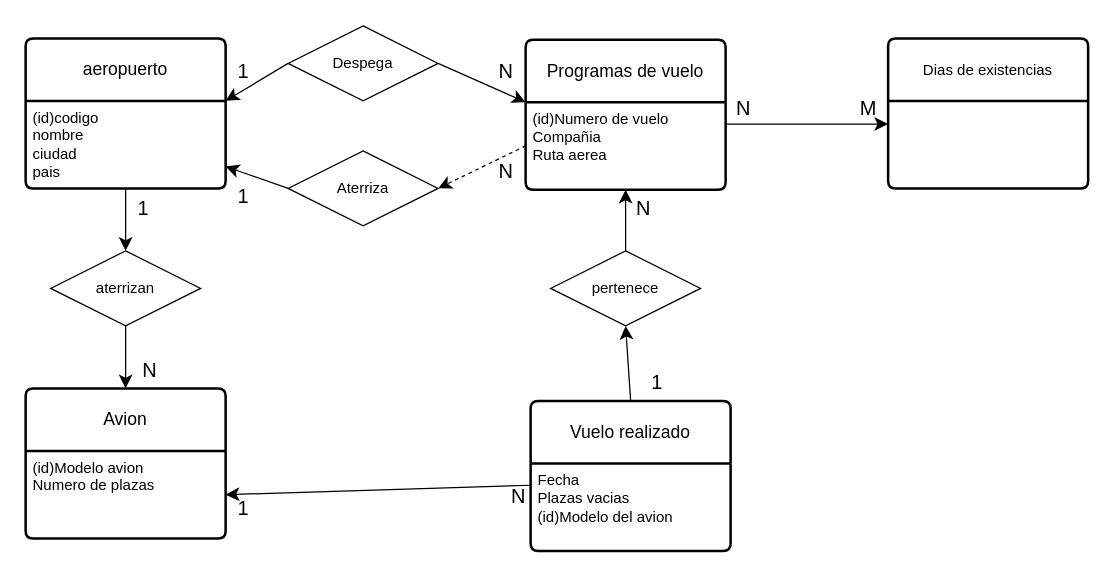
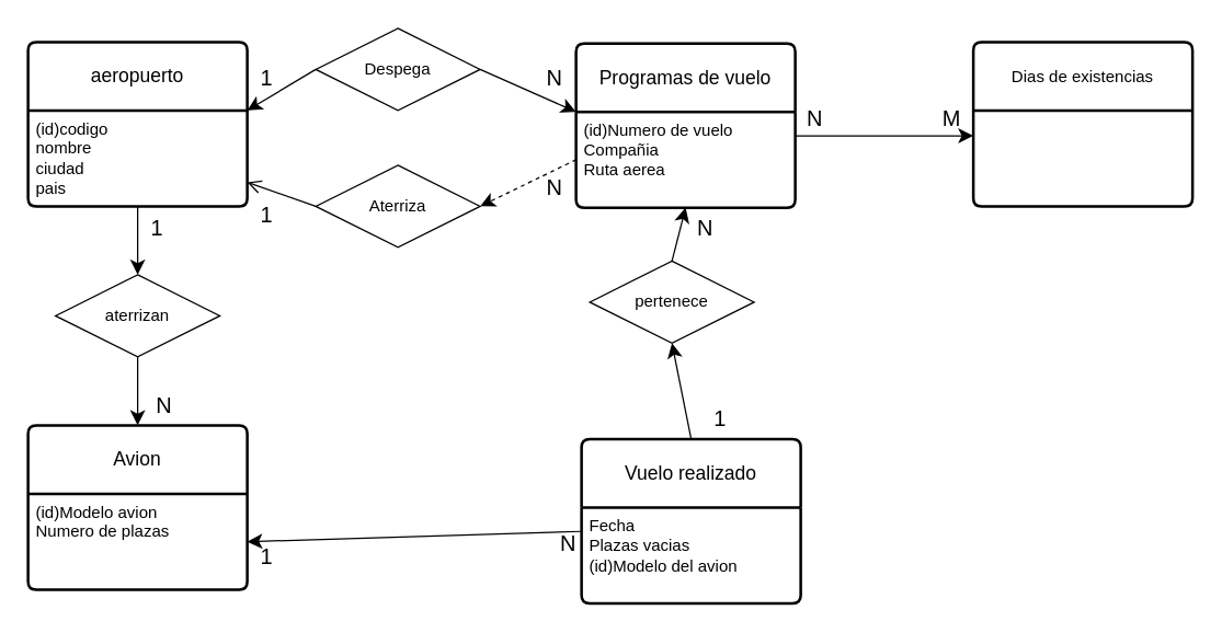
  <mxCell id="0" />
  <mxCell id="1" parent="0" />
  <mxCell id="2" value="aeropuerto" style="swimlane;childLayout=stackLayout;horizontal=1;startSize=50;horizontalStack=0;rounded=1;fontSize=14;fontStyle=0;strokeWidth=2;resizeParent=0;resizeLast=1;shadow=0;dashed=0;align=center;arcSize=4;whiteSpace=wrap;html=1;" vertex="1" parent="1"><mxGeometry x="20" y="30" width="160" height="120" as="geometry" /></mxCell>
  <mxCell id="3" value="(id)codigo&lt;div&gt;nombre&lt;/div&gt;&lt;div&gt;ciudad&lt;/div&gt;&lt;div&gt;pais&lt;/div&gt;" style="align=left;strokeColor=none;fillColor=none;spacingLeft=4;spacingRight=4;fontSize=12;verticalAlign=top;resizable=0;rotatable=0;part=1;html=1;whiteSpace=wrap;" vertex="1" parent="2"><mxGeometry y="50" width="160" height="70" as="geometry" /></mxCell>
  <mxCell id="4" value="Avion" style="swimlane;childLayout=stackLayout;horizontal=1;startSize=50;horizontalStack=0;rounded=1;fontSize=14;fontStyle=0;strokeWidth=2;resizeParent=0;resizeLast=1;shadow=0;dashed=0;align=center;arcSize=4;whiteSpace=wrap;html=1;" vertex="1" parent="1"><mxGeometry x="20" y="310" width="160" height="120" as="geometry" /></mxCell>
  <mxCell id="5" value="(id)Modelo avion&lt;div&gt;Numero de plazas&lt;/div&gt;" style="align=left;strokeColor=none;fillColor=none;spacingLeft=4;spacingRight=4;fontSize=12;verticalAlign=top;resizable=0;rotatable=0;part=1;html=1;whiteSpace=wrap;" vertex="1" parent="4"><mxGeometry y="50" width="160" height="70" as="geometry" /></mxCell>
  <mxCell id="6" style="edgeStyle=none;curved=1;rounded=0;orthogonalLoop=1;jettySize=auto;html=1;exitX=0.5;exitY=1;exitDx=0;exitDy=0;entryX=0.5;entryY=0;entryDx=0;entryDy=0;fontSize=12;startSize=8;endSize=8;" edge="1" parent="1" source="7" target="4"><mxGeometry relative="1" as="geometry" /></mxCell>
  <mxCell id="7" value="aterrizan" style="shape=rhombus;perimeter=rhombusPerimeter;whiteSpace=wrap;html=1;align=center;" vertex="1" parent="1"><mxGeometry x="40" y="200" width="120" height="60" as="geometry" /></mxCell>
  <mxCell id="8" style="edgeStyle=none;curved=1;rounded=0;orthogonalLoop=1;jettySize=auto;html=1;exitX=0.5;exitY=1;exitDx=0;exitDy=0;entryX=0.5;entryY=0;entryDx=0;entryDy=0;fontSize=12;startSize=8;endSize=8;" edge="1" parent="1" source="3" target="7"><mxGeometry relative="1" as="geometry" /></mxCell>
  <mxCell id="9" value="1" style="text;html=1;align=center;verticalAlign=middle;resizable=0;points=[];autosize=1;strokeColor=none;fillColor=none;fontSize=16;" vertex="1" parent="1"><mxGeometry x="99" y="151" width="30" height="30" as="geometry" /></mxCell>
  <mxCell id="10" value="N" style="text;html=1;align=center;verticalAlign=middle;resizable=0;points=[];autosize=1;strokeColor=none;fillColor=none;fontSize=16;" vertex="1" parent="1"><mxGeometry x="99" y="280" width="40" height="30" as="geometry" /></mxCell>
  <mxCell id="11" value="Programas de vuelo" style="swimlane;childLayout=stackLayout;horizontal=1;startSize=50;horizontalStack=0;rounded=1;fontSize=14;fontStyle=0;strokeWidth=2;resizeParent=0;resizeLast=1;shadow=0;dashed=0;align=center;arcSize=4;whiteSpace=wrap;html=1;" vertex="1" parent="1"><mxGeometry x="420" y="31" width="160" height="120" as="geometry" /></mxCell>
  <mxCell id="12" value="&lt;div&gt;(id)Numero de vuelo&lt;/div&gt;Compañia&lt;div&gt;Ruta aerea&lt;/div&gt;&lt;div&gt;&lt;br&gt;&lt;/div&gt;" style="align=left;strokeColor=none;fillColor=none;spacingLeft=4;spacingRight=4;fontSize=12;verticalAlign=top;resizable=0;rotatable=0;part=1;html=1;whiteSpace=wrap;" vertex="1" parent="11"><mxGeometry y="50" width="160" height="70" as="geometry" /></mxCell>
  <mxCell id="13" style="edgeStyle=none;curved=1;rounded=0;orthogonalLoop=1;jettySize=auto;html=1;exitX=0;exitY=0.5;exitDx=0;exitDy=0;entryX=1;entryY=0;entryDx=0;entryDy=0;fontSize=12;startSize=8;endSize=8;" edge="1" parent="1" source="15" target="3"><mxGeometry relative="1" as="geometry" /></mxCell>
  <mxCell id="14" style="edgeStyle=none;curved=1;rounded=0;orthogonalLoop=1;jettySize=auto;html=1;exitX=1;exitY=0.5;exitDx=0;exitDy=0;entryX=0;entryY=0;entryDx=0;entryDy=0;fontSize=12;startSize=8;endSize=8;" edge="1" parent="1" source="15" target="12"><mxGeometry relative="1" as="geometry" /></mxCell>
  <mxCell id="15" value="Despega" style="shape=rhombus;perimeter=rhombusPerimeter;whiteSpace=wrap;html=1;align=center;" vertex="1" parent="1"><mxGeometry x="230" y="20" width="120" height="60" as="geometry" /></mxCell>
- <mxCell id="16" style="edgeStyle=none;curved=1;rounded=0;orthogonalLoop=1;jettySize=auto;html=1;exitX=0;exitY=0.5;exitDx=0;exitDy=0;entryX=1;entryY=0.75;entryDx=0;entryDy=0;fontSize=12;startSize=8;endSize=8;" edge="1" parent="1" source="17" target="3"><mxGeometry relative="1" as="geometry" /></mxCell>
+ <mxCell id="16" style="edgeStyle=none;curved=1;rounded=0;orthogonalLoop=1;jettySize=auto;html=1;exitX=0;exitY=0.5;exitDx=0;exitDy=0;entryX=1;entryY=0.75;entryDx=0;entryDy=0;fontSize=12;startSize=8;endSize=8;endArrow=open;" edge="1" parent="1" source="17" target="3"><mxGeometry relative="1" as="geometry" /></mxCell>
  <mxCell id="17" value="Aterriza" style="shape=rhombus;perimeter=rhombusPerimeter;whiteSpace=wrap;html=1;align=center;" vertex="1" parent="1"><mxGeometry x="230" y="120" width="120" height="60" as="geometry" /></mxCell>
  <mxCell id="18" style="edgeStyle=none;curved=1;rounded=0;orthogonalLoop=1;jettySize=auto;html=1;exitX=0;exitY=0.5;exitDx=0;exitDy=0;entryX=1;entryY=0.5;entryDx=0;entryDy=0;fontSize=12;startSize=8;endSize=8;dashed=1;" edge="1" parent="1" source="12" target="17"><mxGeometry relative="1" as="geometry" /></mxCell>
  <mxCell id="19" value="N" style="text;html=1;align=center;verticalAlign=middle;resizable=0;points=[];autosize=1;strokeColor=none;fillColor=none;fontSize=16;" vertex="1" parent="1"><mxGeometry x="384" y="121" width="40" height="30" as="geometry" /></mxCell>
  <mxCell id="20" value="1" style="text;html=1;align=center;verticalAlign=middle;resizable=0;points=[];autosize=1;strokeColor=none;fillColor=none;fontSize=16;" vertex="1" parent="1"><mxGeometry x="179" y="141" width="30" height="30" as="geometry" /></mxCell>
  <mxCell id="21" value="1" style="text;html=1;align=center;verticalAlign=middle;resizable=0;points=[];autosize=1;strokeColor=none;fillColor=none;fontSize=16;" vertex="1" parent="1"><mxGeometry x="179" y="41" width="30" height="30" as="geometry" /></mxCell>
  <mxCell id="22" value="N" style="text;html=1;align=center;verticalAlign=middle;resizable=0;points=[];autosize=1;strokeColor=none;fillColor=none;fontSize=16;" vertex="1" parent="1"><mxGeometry x="384" y="41" width="40" height="30" as="geometry" /></mxCell>
  <mxCell id="23" style="edgeStyle=none;curved=1;rounded=0;orthogonalLoop=1;jettySize=auto;html=1;exitX=0.5;exitY=0;exitDx=0;exitDy=0;entryX=0.5;entryY=1;entryDx=0;entryDy=0;fontSize=12;startSize=8;endSize=8;" edge="1" parent="1" source="24" target="27"><mxGeometry relative="1" as="geometry" /></mxCell>
  <mxCell id="24" value="Vuelo realizado" style="swimlane;childLayout=stackLayout;horizontal=1;startSize=50;horizontalStack=0;rounded=1;fontSize=14;fontStyle=0;strokeWidth=2;resizeParent=0;resizeLast=1;shadow=0;dashed=0;align=center;arcSize=4;whiteSpace=wrap;html=1;" vertex="1" parent="1"><mxGeometry x="424" y="320" width="160" height="120" as="geometry" /></mxCell>
  <mxCell id="25" value="Fecha&lt;div&gt;Plazas vacias&lt;/div&gt;&lt;div&gt;(id)Modelo del avion&lt;/div&gt;" style="align=left;strokeColor=none;fillColor=none;spacingLeft=4;spacingRight=4;fontSize=12;verticalAlign=top;resizable=0;rotatable=0;part=1;html=1;whiteSpace=wrap;" vertex="1" parent="24"><mxGeometry y="50" width="160" height="70" as="geometry" /></mxCell>
  <mxCell id="26" style="edgeStyle=none;curved=1;rounded=0;orthogonalLoop=1;jettySize=auto;html=1;exitX=0.5;exitY=0;exitDx=0;exitDy=0;entryX=0.5;entryY=1;entryDx=0;entryDy=0;fontSize=12;startSize=8;endSize=8;" edge="1" parent="1" source="27" target="12"><mxGeometry relative="1" as="geometry" /></mxCell>
- <mxCell id="27" value="pertenece" style="shape=rhombus;perimeter=rhombusPerimeter;whiteSpace=wrap;html=1;align=center;" vertex="1" parent="1"><mxGeometry x="440" y="200" width="120" height="60" as="geometry" /></mxCell>
+ <mxCell id="27" value="pertenece" style="shape=rhombus;perimeter=rhombusPerimeter;whiteSpace=wrap;html=1;align=center;" vertex="1" parent="1"><mxGeometry x="430" y="190" width="120" height="60" as="geometry" /></mxCell>
  <mxCell id="28" value="1" style="text;html=1;align=center;verticalAlign=middle;resizable=0;points=[];autosize=1;strokeColor=none;fillColor=none;fontSize=16;" vertex="1" parent="1"><mxGeometry x="510" y="290" width="30" height="30" as="geometry" /></mxCell>
  <mxCell id="29" value="N" style="text;html=1;align=center;verticalAlign=middle;resizable=0;points=[];autosize=1;strokeColor=none;fillColor=none;fontSize=16;" vertex="1" parent="1"><mxGeometry x="494" y="151" width="40" height="30" as="geometry" /></mxCell>
  <mxCell id="30" style="edgeStyle=none;curved=1;rounded=0;orthogonalLoop=1;jettySize=auto;html=1;exitX=0;exitY=0.25;exitDx=0;exitDy=0;entryX=1;entryY=0.5;entryDx=0;entryDy=0;fontSize=12;startSize=8;endSize=8;" edge="1" parent="1" source="25" target="5"><mxGeometry relative="1" as="geometry" /></mxCell>
  <mxCell id="31" value="N" style="text;html=1;align=center;verticalAlign=middle;resizable=0;points=[];autosize=1;strokeColor=none;fillColor=none;fontSize=16;" vertex="1" parent="1"><mxGeometry x="394" y="381" width="40" height="30" as="geometry" /></mxCell>
  <mxCell id="32" value="1" style="text;html=1;align=center;verticalAlign=middle;resizable=0;points=[];autosize=1;strokeColor=none;fillColor=none;fontSize=16;" vertex="1" parent="1"><mxGeometry x="179" y="391" width="30" height="30" as="geometry" /></mxCell>
  <mxCell id="33" value="&lt;span style=&quot;font-size: 12px; text-align: left;&quot;&gt;Dias de existencias&lt;/span&gt;" style="swimlane;childLayout=stackLayout;horizontal=1;startSize=50;horizontalStack=0;rounded=1;fontSize=14;fontStyle=0;strokeWidth=2;resizeParent=0;resizeLast=1;shadow=0;dashed=0;align=center;arcSize=4;whiteSpace=wrap;html=1;" vertex="1" parent="1"><mxGeometry x="710" y="30" width="160" height="120" as="geometry" /></mxCell>
  <mxCell id="34" style="edgeStyle=none;curved=1;rounded=0;orthogonalLoop=1;jettySize=auto;html=1;exitX=1;exitY=0.25;exitDx=0;exitDy=0;fontSize=12;startSize=8;endSize=8;" edge="1" parent="1" source="12"><mxGeometry relative="1" as="geometry"><mxPoint x="710" y="98.526" as="targetPoint" /></mxGeometry></mxCell>
  <mxCell id="35" value="M" style="text;html=1;align=center;verticalAlign=middle;resizable=0;points=[];autosize=1;strokeColor=none;fillColor=none;fontSize=16;" vertex="1" parent="1"><mxGeometry x="674" y="71" width="40" height="30" as="geometry" /></mxCell>
  <mxCell id="36" value="N" style="text;html=1;align=center;verticalAlign=middle;resizable=0;points=[];autosize=1;strokeColor=none;fillColor=none;fontSize=16;" vertex="1" parent="1"><mxGeometry x="574" y="71" width="40" height="30" as="geometry" /></mxCell>
